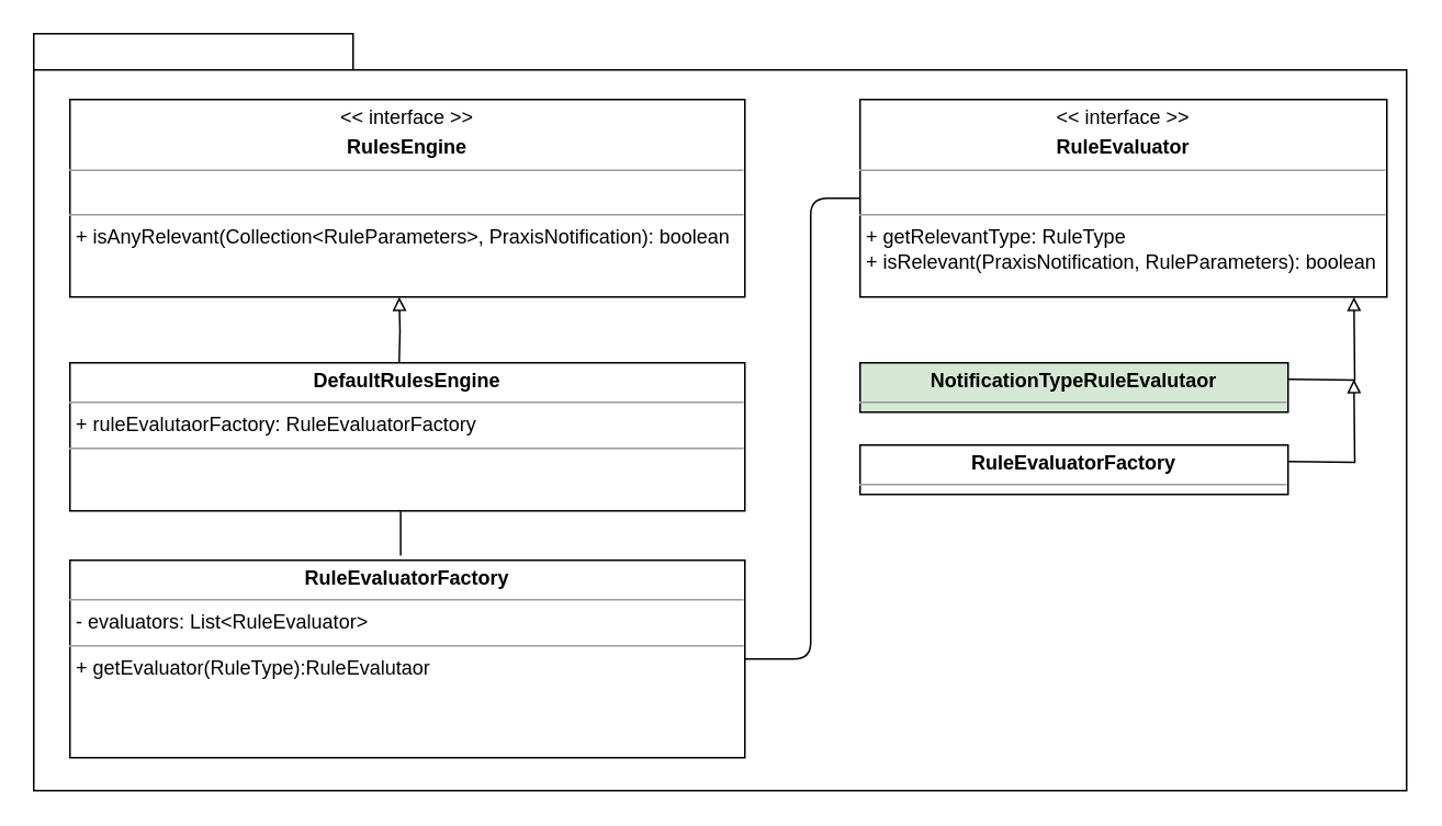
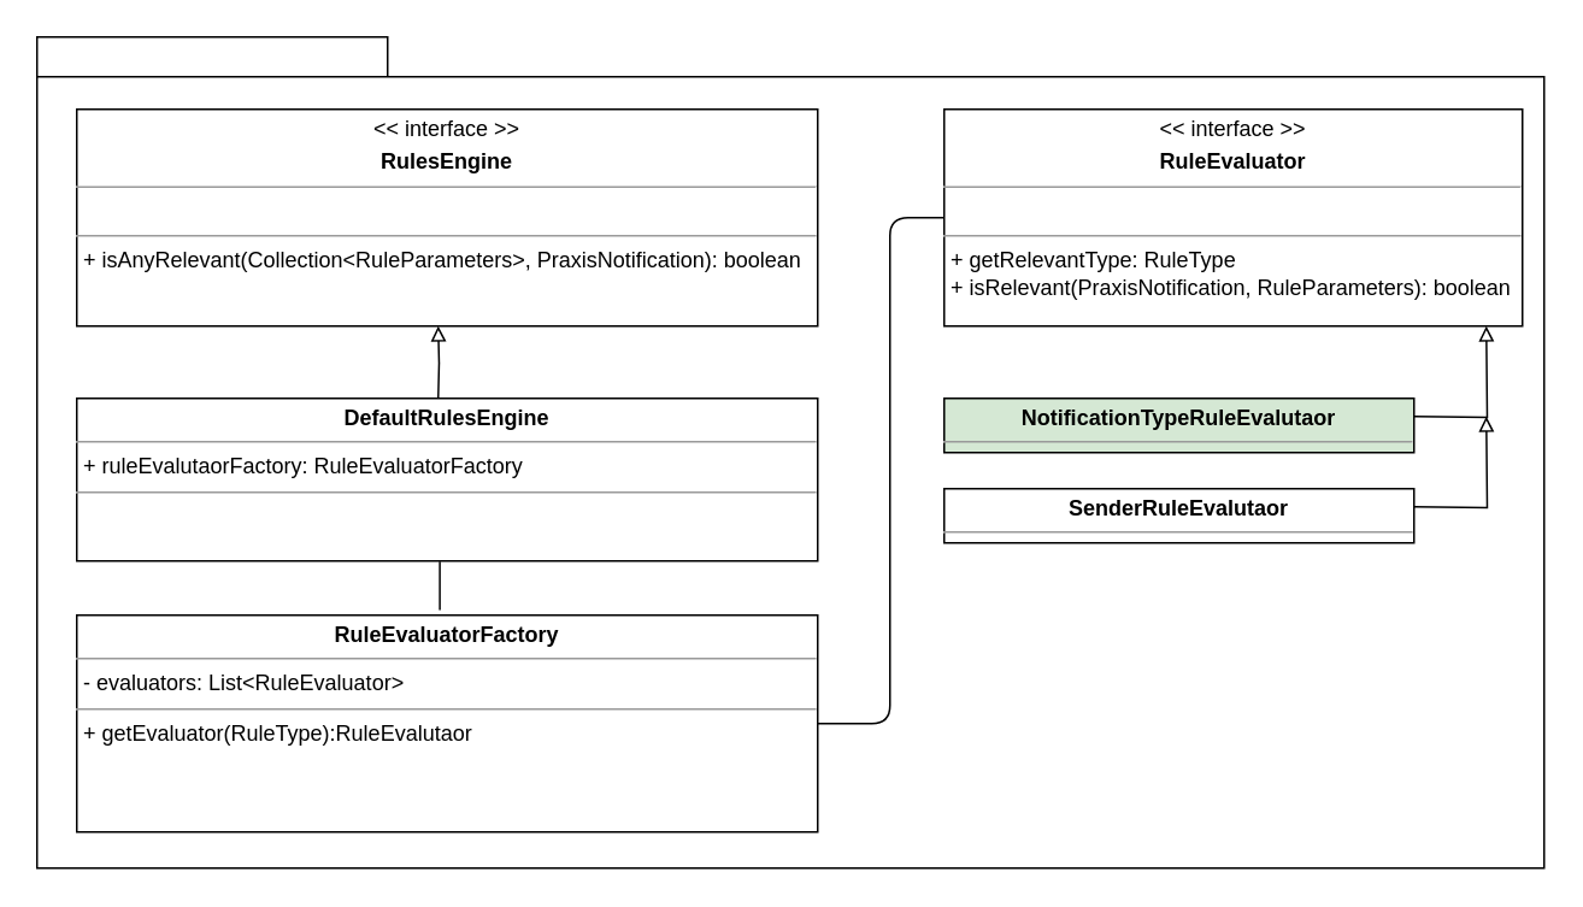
  <mxCell id="0" />
  <mxCell id="1" parent="0" />
  <mxCell id="2" value="&lt;p style=&quot;margin: 0px ; margin-top: 4px ; text-align: center&quot;&gt;&amp;lt;&amp;lt; interface &amp;gt;&amp;gt;&lt;/p&gt;&lt;p style=&quot;margin: 0px ; margin-top: 4px ; text-align: center&quot;&gt;&lt;b&gt;RulesEngine&lt;/b&gt;&lt;/p&gt;&lt;hr size=&quot;1&quot;&gt;&lt;p style=&quot;margin: 0px ; margin-left: 4px&quot;&gt;&lt;br&gt;&lt;/p&gt;&lt;hr size=&quot;1&quot;&gt;&lt;p style=&quot;margin: 0px ; margin-left: 4px&quot;&gt;&lt;span&gt;+ isAnyRelevant(Collection&amp;lt;RuleParameters&amp;gt;, PraxisNotification): boolean&lt;/span&gt;&lt;/p&gt;" style="verticalAlign=top;align=left;overflow=fill;fontSize=12;fontFamily=Helvetica;html=1;rounded=0;shadow=0;comic=0;labelBackgroundColor=none;strokeWidth=1" vertex="1" parent="1"><mxGeometry x="42" y="60" width="410" height="120" as="geometry" /></mxCell>
  <mxCell id="3" value="&lt;p style=&quot;margin: 0px ; margin-top: 4px ; text-align: center&quot;&gt;&lt;b&gt;DefaultRulesEngine&lt;/b&gt;&lt;/p&gt;&lt;hr size=&quot;1&quot;&gt;&lt;p style=&quot;margin: 0px ; margin-left: 4px&quot;&gt;+ ruleEvalutaorFactory: RuleEvaluatorFactory&lt;/p&gt;&lt;hr size=&quot;1&quot;&gt;&lt;p style=&quot;margin: 0px ; margin-left: 4px&quot;&gt;&lt;br&gt;&lt;/p&gt;" style="verticalAlign=top;align=left;overflow=fill;fontSize=12;fontFamily=Helvetica;html=1;rounded=0;shadow=0;comic=0;labelBackgroundColor=none;strokeWidth=1" vertex="1" parent="1"><mxGeometry x="42" y="220" width="410" height="90" as="geometry" /></mxCell>
  <mxCell id="4" value="&lt;p style=&quot;margin: 0px ; margin-top: 4px ; text-align: center&quot;&gt;&amp;lt;&amp;lt; interface &amp;gt;&amp;gt;&lt;/p&gt;&lt;p style=&quot;margin: 0px ; margin-top: 4px ; text-align: center&quot;&gt;&lt;b&gt;RuleEvaluator&lt;/b&gt;&lt;/p&gt;&lt;hr size=&quot;1&quot;&gt;&lt;p style=&quot;margin: 0px ; margin-left: 4px&quot;&gt;&lt;br&gt;&lt;/p&gt;&lt;hr size=&quot;1&quot;&gt;&lt;p style=&quot;margin: 0px ; margin-left: 4px&quot;&gt;&lt;span&gt;+ getRelevantType: RuleType&lt;/span&gt;&lt;/p&gt;&lt;p style=&quot;margin: 0px ; margin-left: 4px&quot;&gt;&lt;span&gt;+ isRelevant(PraxisNotification, RuleParameters): boolean&lt;/span&gt;&lt;br&gt;&lt;/p&gt;" style="verticalAlign=top;align=left;overflow=fill;fontSize=12;fontFamily=Helvetica;html=1;rounded=0;shadow=0;comic=0;labelBackgroundColor=none;strokeWidth=1" vertex="1" parent="1"><mxGeometry x="522" y="60" width="320" height="120" as="geometry" /></mxCell>
  <mxCell id="5" style="edgeStyle=orthogonalEdgeStyle;rounded=0;orthogonalLoop=1;jettySize=auto;html=1;endArrow=block;endFill=0;strokeColor=#000000;" edge="1" parent="1"><mxGeometry relative="1" as="geometry"><mxPoint x="242" y="180" as="targetPoint" /><mxPoint x="242" y="220" as="sourcePoint" /></mxGeometry></mxCell>
  <mxCell id="6" value="&lt;p style=&quot;margin: 0px ; margin-top: 4px ; text-align: center&quot;&gt;&lt;b&gt;RuleEvaluatorFactory&lt;/b&gt;&lt;br&gt;&lt;/p&gt;&lt;hr size=&quot;1&quot;&gt;&lt;p style=&quot;margin: 0px ; margin-left: 4px&quot;&gt;- evaluators: List&amp;lt;RuleEvaluator&amp;gt;&lt;/p&gt;&lt;hr size=&quot;1&quot;&gt;&lt;p style=&quot;margin: 0px ; margin-left: 4px&quot;&gt;&lt;span&gt;+ getEvaluator(RuleType):RuleEvalutaor&lt;/span&gt;&lt;br&gt;&lt;/p&gt;" style="verticalAlign=top;align=left;overflow=fill;fontSize=12;fontFamily=Helvetica;html=1;rounded=0;shadow=0;comic=0;labelBackgroundColor=none;strokeWidth=1" vertex="1" parent="1"><mxGeometry x="42" y="340" width="410" height="120" as="geometry" /></mxCell>
  <mxCell id="7" value="&lt;p style=&quot;margin: 0px ; margin-top: 4px ; text-align: center&quot;&gt;&lt;b&gt;NotificationTypeRuleEvalutaor&lt;/b&gt;&lt;br&gt;&lt;/p&gt;&lt;hr size=&quot;1&quot;&gt;&lt;p style=&quot;margin: 0px ; margin-left: 4px&quot;&gt;&lt;br&gt;&lt;/p&gt;" style="verticalAlign=top;align=left;overflow=fill;fontSize=12;fontFamily=Helvetica;html=1;rounded=0;shadow=0;comic=0;labelBackgroundColor=none;strokeWidth=1;fillColor=#d5e8d4;" vertex="1" parent="1"><mxGeometry x="522" y="220" width="260" height="30" as="geometry" /></mxCell>
- <mxCell id="8" value="&lt;p style=&quot;margin: 0px ; margin-top: 4px ; text-align: center&quot;&gt;&lt;b&gt;RuleEvaluatorFactory&lt;/b&gt;&lt;br&gt;&lt;/p&gt;&lt;hr size=&quot;1&quot;&gt;&lt;p style=&quot;margin: 0px ; margin-left: 4px&quot;&gt;&lt;br&gt;&lt;/p&gt;" style="verticalAlign=top;align=left;overflow=fill;fontSize=12;fontFamily=Helvetica;html=1;rounded=0;shadow=0;comic=0;labelBackgroundColor=none;strokeWidth=1" vertex="1" parent="1"><mxGeometry x="522" y="270" width="260" height="30" as="geometry" /></mxCell>
+ <mxCell id="8" value="&lt;p style=&quot;margin: 0px ; margin-top: 4px ; text-align: center&quot;&gt;&lt;b&gt;SenderRuleEvalutaor&lt;/b&gt;&lt;br&gt;&lt;/p&gt;&lt;hr size=&quot;1&quot;&gt;&lt;p style=&quot;margin: 0px ; margin-left: 4px&quot;&gt;&lt;br&gt;&lt;/p&gt;" style="verticalAlign=top;align=left;overflow=fill;fontSize=12;fontFamily=Helvetica;html=1;rounded=0;shadow=0;comic=0;labelBackgroundColor=none;strokeWidth=1" vertex="1" parent="1"><mxGeometry x="522" y="270" width="260" height="30" as="geometry" /></mxCell>
  <mxCell id="9" style="edgeStyle=orthogonalEdgeStyle;rounded=0;orthogonalLoop=1;jettySize=auto;html=1;endArrow=block;endFill=0;strokeColor=#000000;" edge="1" parent="1"><mxGeometry relative="1" as="geometry"><mxPoint x="822" y="180" as="targetPoint" /><mxPoint x="782" y="230" as="sourcePoint" /></mxGeometry></mxCell>
  <mxCell id="10" style="edgeStyle=orthogonalEdgeStyle;rounded=0;orthogonalLoop=1;jettySize=auto;html=1;endArrow=block;endFill=0;strokeColor=#000000;" edge="1" parent="1"><mxGeometry relative="1" as="geometry"><mxPoint x="822" y="230" as="targetPoint" /><mxPoint x="782" y="280" as="sourcePoint" /></mxGeometry></mxCell>
  <mxCell id="11" style="edgeStyle=orthogonalEdgeStyle;rounded=0;orthogonalLoop=1;jettySize=auto;html=1;entryX=0.49;entryY=1.003;entryDx=0;entryDy=0;endArrow=none;endFill=0;strokeColor=#000000;entryPerimeter=0;exitX=0.49;exitY=-0.024;exitDx=0;exitDy=0;exitPerimeter=0;" edge="1" parent="1" source="6" target="3"><mxGeometry relative="1" as="geometry"><mxPoint x="102" y="320" as="sourcePoint" /><mxPoint x="222" y="320" as="targetPoint" /></mxGeometry></mxCell>
  <mxCell id="12" value="" style="endArrow=none;html=1;exitX=1;exitY=0.5;exitDx=0;exitDy=0;entryX=0;entryY=0.5;entryDx=0;entryDy=0;" edge="1" parent="1" source="6" target="4"><mxGeometry width="50" height="50" relative="1" as="geometry"><mxPoint x="562" y="470" as="sourcePoint" /><mxPoint x="612" y="420" as="targetPoint" /><Array as="points"><mxPoint x="492" y="400" /><mxPoint x="492" y="120" /></Array></mxGeometry></mxCell>
  <mxCell id="13" value="" style="shape=folder;fontStyle=1;spacingTop=10;tabWidth=194;tabHeight=22;tabPosition=left;html=1;rounded=0;shadow=0;comic=0;labelBackgroundColor=none;strokeWidth=1;fillColor=none;fontFamily=Verdana;fontSize=10;align=center;" vertex="1" parent="1"><mxGeometry x="20" y="20" width="834" height="460" as="geometry" /></mxCell>
